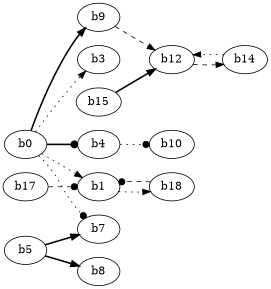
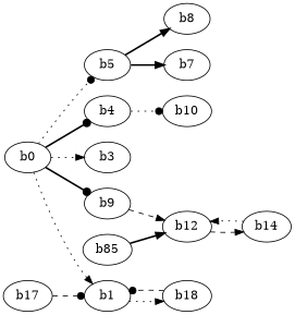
  digraph {
    rankdir=LR
    edge [arrowhead=normal style=dotted]
    b0
    b5
    b4
    b3
    n5 [label=b9]
    b1
    b8
    b7
    b10
    b12
    b18
    b14
-   b15
+   b15 [label=b85]
    b17
-   b0 -> b7 [arrowhead=dot]
+   b0 -> b5 [arrowhead=dot]
    b0 -> b4 [arrowhead=dot style=bold]
    b0 -> b3
-   b0 -> n5 [style=bold]
+   b0 -> n5 [arrowhead=dot style=bold]
    b0 -> b1
    b5 -> b8 [style=bold]
    b5 -> b7 [style=bold]
    b4 -> b10 [arrowhead=dot]
    n5 -> b12 [style=dashed]
    b1 -> b18
    b12 -> b14 [style=dashed]
    b18 -> b1 [arrowhead=dot style=dashed]
    b14 -> b12
    b15 -> b12 [style=bold]
    b17 -> b1 [arrowhead=dot style=dashed]
  }
